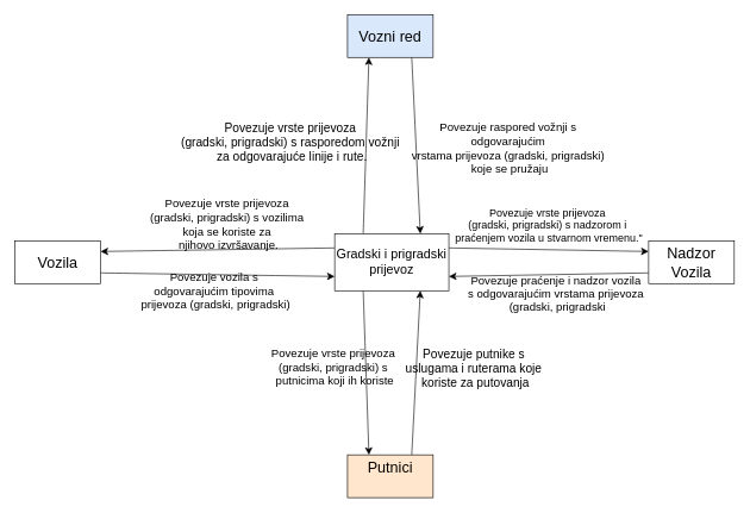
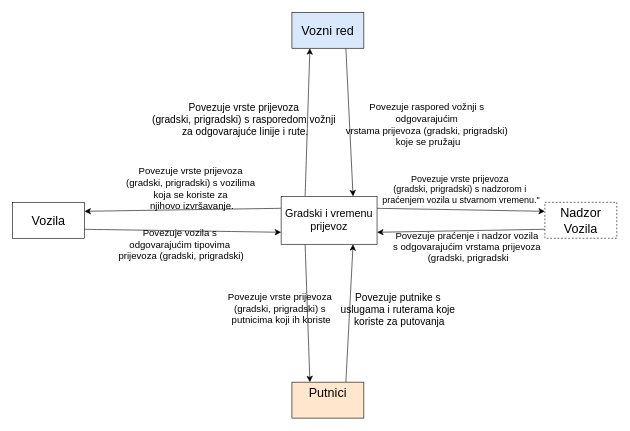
  <mxCell id="0" />
  <mxCell id="1" parent="0" />
  <mxCell id="2" value="Povezuje vrste prijevoza&amp;nbsp;&lt;div&gt;(gradski, prigradski) s rasporedom vožnji&amp;nbsp;&lt;/div&gt;&lt;div&gt;za odgovarajuće linije i rute.&lt;br&gt;&lt;/div&gt;" style="edgeStyle=none;curved=1;rounded=0;orthogonalLoop=1;jettySize=auto;exitX=0.25;exitY=0;exitDx=0;exitDy=0;entryX=0.25;entryY=1;entryDx=0;entryDy=0;fontSize=17;startSize=8;endSize=8;html=1;align=center;labelBorderColor=none;textShadow=0;verticalAlign=middle;labelBackgroundColor=none;fontColor=default;" edge="1" parent="1" source="9" target="12"><mxGeometry x="0.001" y="104" relative="1" as="geometry"><mxPoint as="offset" /></mxGeometry></mxCell>
  <mxCell id="3" style="edgeStyle=none;curved=1;rounded=0;orthogonalLoop=1;jettySize=auto;html=1;exitX=1;exitY=0.25;exitDx=0;exitDy=0;entryX=0;entryY=0.25;entryDx=0;entryDy=0;fontSize=12;startSize=8;endSize=8;labelBackgroundColor=none;fontColor=default;" edge="1" parent="1" source="9" target="18"><mxGeometry relative="1" as="geometry" /></mxCell>
  <mxCell id="4" value="&lt;span style=&quot;font-size: 15px;&quot;&gt;Povezuje vrste prijevoza&amp;nbsp;&lt;/span&gt;&lt;div&gt;&lt;span style=&quot;font-size: 15px;&quot;&gt;(gradski, prigradski) s nadzorom i&amp;nbsp;&lt;/span&gt;&lt;/div&gt;&lt;div&gt;&lt;span style=&quot;font-size: 15px;&quot;&gt;praćenjem vozila u stvarnom vremenu.&quot;&lt;/span&gt;&lt;br&gt;&lt;/div&gt;" style="edgeLabel;html=1;align=center;verticalAlign=middle;resizable=0;points=[];fontSize=12;labelBackgroundColor=none;" vertex="1" connectable="0" parent="3"><mxGeometry x="-0.043" y="-1" relative="1" as="geometry"><mxPoint x="6" y="-36" as="offset" /></mxGeometry></mxCell>
  <mxCell id="5" style="edgeStyle=none;curved=1;rounded=0;orthogonalLoop=1;jettySize=auto;html=1;exitX=0.25;exitY=1;exitDx=0;exitDy=0;entryX=0.25;entryY=0;entryDx=0;entryDy=0;fontSize=12;startSize=8;endSize=8;labelBackgroundColor=none;fontColor=default;" edge="1" parent="1" source="9" target="21"><mxGeometry relative="1" as="geometry" /></mxCell>
  <mxCell id="6" value="&lt;font style=&quot;font-size: 16px;&quot;&gt;Povezuje vrste prijevoza&amp;nbsp;&lt;/font&gt;&lt;div style=&quot;font-size: 16px;&quot;&gt;&lt;font style=&quot;font-size: 16px;&quot;&gt;(gradski, prigradski) s&amp;nbsp;&lt;/font&gt;&lt;/div&gt;&lt;div style=&quot;font-size: 16px;&quot;&gt;&lt;font style=&quot;font-size: 16px;&quot;&gt;putnicima koji ih koriste&lt;/font&gt;&lt;/div&gt;" style="edgeLabel;html=1;align=center;verticalAlign=middle;resizable=0;points=[];fontSize=12;labelBackgroundColor=none;" vertex="1" connectable="0" parent="5"><mxGeometry x="-0.098" y="-1" relative="1" as="geometry"><mxPoint x="-43" y="3" as="offset" /></mxGeometry></mxCell>
  <mxCell id="7" style="edgeStyle=none;curved=1;rounded=0;orthogonalLoop=1;jettySize=auto;html=1;exitX=0;exitY=0.25;exitDx=0;exitDy=0;entryX=1;entryY=0.25;entryDx=0;entryDy=0;fontSize=12;startSize=8;endSize=8;labelBackgroundColor=none;fontColor=default;" edge="1" parent="1" source="9" target="15"><mxGeometry relative="1" as="geometry" /></mxCell>
  <mxCell id="8" value="&lt;font style=&quot;font-size: 16px;&quot;&gt;Povezuje vrste prijevoza&amp;nbsp;&lt;/font&gt;&lt;div style=&quot;font-size: 16px;&quot;&gt;&lt;font style=&quot;font-size: 16px;&quot;&gt;(gradski, prigradski) s vozilima&amp;nbsp;&lt;/font&gt;&lt;/div&gt;&lt;div style=&quot;font-size: 16px;&quot;&gt;&lt;font style=&quot;font-size: 16px;&quot;&gt;koja se koriste za&amp;nbsp;&lt;/font&gt;&lt;/div&gt;&lt;div style=&quot;font-size: 16px;&quot;&gt;njihovo izvršavanje.&lt;/div&gt;" style="edgeLabel;html=1;align=center;verticalAlign=middle;resizable=0;points=[];fontSize=12;labelBackgroundColor=none;" vertex="1" connectable="0" parent="7"><mxGeometry x="-0.074" y="2" relative="1" as="geometry"><mxPoint x="2" y="-38" as="offset" /></mxGeometry></mxCell>
- <mxCell id="9" value="&lt;font style=&quot;font-size: 18px;&quot;&gt;Gradski i prigradski prijevoz&lt;/font&gt;" style="rounded=0;whiteSpace=wrap;html=1;labelBackgroundColor=none;" vertex="1" parent="1"><mxGeometry x="468" y="327" width="160" height="80" as="geometry" /></mxCell>
+ <mxCell id="9" value="&lt;font style=&quot;font-size: 18px;&quot;&gt;Gradski i vremenu prijevoz&lt;/font&gt;" style="rounded=0;whiteSpace=wrap;html=1;labelBackgroundColor=none;" vertex="1" parent="1"><mxGeometry x="468" y="327" width="160" height="80" as="geometry" /></mxCell>
  <mxCell id="10" style="edgeStyle=none;curved=1;rounded=0;orthogonalLoop=1;jettySize=auto;html=1;exitX=0.75;exitY=1;exitDx=0;exitDy=0;entryX=0.75;entryY=0;entryDx=0;entryDy=0;fontSize=12;startSize=8;endSize=8;labelBackgroundColor=none;fontColor=default;" edge="1" parent="1" source="12" target="9"><mxGeometry relative="1" as="geometry" /></mxCell>
  <mxCell id="11" value="&lt;span style=&quot;font-size: 16px;&quot;&gt;Povezuje raspored vožnji s&amp;nbsp;&lt;/span&gt;&lt;div&gt;&lt;span style=&quot;font-size: 16px;&quot;&gt;odgovarajućim&amp;nbsp;&lt;/span&gt;&lt;/div&gt;&lt;div&gt;&lt;span style=&quot;font-size: 16px;&quot;&gt;vrstama prijevoza (gradski, prigradski)&amp;nbsp;&lt;/span&gt;&lt;/div&gt;&lt;div&gt;&lt;span style=&quot;font-size: 16px;&quot;&gt;koje se pružaju&lt;/span&gt;&lt;br&gt;&lt;/div&gt;" style="edgeLabel;html=1;align=center;verticalAlign=middle;resizable=0;points=[];fontSize=12;labelBackgroundColor=none;" vertex="1" connectable="0" parent="10"><mxGeometry x="-0.191" relative="1" as="geometry"><mxPoint x="132" y="27" as="offset" /></mxGeometry></mxCell>
  <mxCell id="12" value="&lt;font style=&quot;font-size: 21px;&quot;&gt;Vozni red&lt;/font&gt;" style="rounded=0;whiteSpace=wrap;html=1;labelBackgroundColor=none;fillColor=#dae8fc;" vertex="1" parent="1"><mxGeometry x="486" y="20" width="120" height="60" as="geometry" /></mxCell>
  <mxCell id="13" style="edgeStyle=none;curved=1;rounded=0;orthogonalLoop=1;jettySize=auto;html=1;exitX=1;exitY=0.75;exitDx=0;exitDy=0;entryX=0;entryY=0.75;entryDx=0;entryDy=0;fontSize=12;startSize=8;endSize=8;labelBackgroundColor=none;fontColor=default;" edge="1" parent="1" source="15" target="9"><mxGeometry relative="1" as="geometry" /></mxCell>
  <mxCell id="14" value="&lt;font style=&quot;font-size: 16px;&quot;&gt;Povezuje vozila s&amp;nbsp;&lt;/font&gt;&lt;div style=&quot;font-size: 16px;&quot;&gt;&lt;font style=&quot;font-size: 16px;&quot;&gt;odgovarajućim tipovima&amp;nbsp;&lt;/font&gt;&lt;/div&gt;&lt;div style=&quot;font-size: 16px;&quot;&gt;&lt;font style=&quot;font-size: 16px;&quot;&gt;prijevoza (gradski, prigradski)&lt;/font&gt;&lt;/div&gt;" style="edgeLabel;html=1;align=center;verticalAlign=middle;resizable=0;points=[];fontSize=12;labelBackgroundColor=none;" vertex="1" connectable="0" parent="13"><mxGeometry x="0.002" y="-3" relative="1" as="geometry"><mxPoint x="-3" y="19" as="offset" /></mxGeometry></mxCell>
  <mxCell id="15" value="&lt;font style=&quot;font-size: 21px;&quot;&gt;Vozila&lt;/font&gt;&lt;span style=&quot;color: rgba(0, 0, 0, 0); font-family: monospace; font-size: 0px; text-align: start; text-wrap: nowrap;&quot;&gt;%3CmxGraphModel%3E%3Croot%3E%3CmxCell%20id%3D%220%22%2F%3E%3CmxCell%20id%3D%221%22%20parent%3D%220%22%2F%3E%3CmxCell%20id%3D%222%22%20value%3D%22%26lt%3Bfont%20style%3D%26quot%3Bfont-size%3A%2021px%3B%26quot%3B%26gt%3BRute%26lt%3B%2Ffont%26gt%3B%22%20style%3D%22rounded%3D0%3BwhiteSpace%3Dwrap%3Bhtml%3D1%3B%22%20vertex%3D%221%22%20parent%3D%221%22%3E%3CmxGeometry%20x%3D%2251%22%20y%3D%22-198%22%20width%3D%22120%22%20height%3D%2260%22%20as%3D%22geometry%22%2F%3E%3C%2FmxCell%3E%3C%2Froot%3E%3C%2FmxGraphModel%3E&lt;/span&gt;" style="rounded=0;whiteSpace=wrap;html=1;labelBackgroundColor=none;" vertex="1" parent="1"><mxGeometry x="20" y="337" width="120" height="60" as="geometry" /></mxCell>
  <mxCell id="16" style="edgeStyle=none;curved=1;rounded=0;orthogonalLoop=1;jettySize=auto;html=1;exitX=0;exitY=0.75;exitDx=0;exitDy=0;entryX=1;entryY=0.75;entryDx=0;entryDy=0;fontSize=12;startSize=8;endSize=8;labelBackgroundColor=none;fontColor=default;" edge="1" parent="1" source="18" target="9"><mxGeometry relative="1" as="geometry" /></mxCell>
  <mxCell id="17" value="&lt;span style=&quot;font-size: 16px;&quot;&gt;Povezuje praćenje i nadzor vozila&amp;nbsp;&lt;/span&gt;&lt;div&gt;&lt;span style=&quot;font-size: 16px;&quot;&gt;s odgovarajućim vrstama prijevoza&amp;nbsp;&lt;/span&gt;&lt;/div&gt;&lt;div&gt;&lt;span style=&quot;font-size: 16px;&quot;&gt;(gradski, prigradski&lt;/span&gt;&lt;br&gt;&lt;/div&gt;" style="edgeLabel;html=1;align=center;verticalAlign=middle;resizable=0;points=[];fontSize=12;labelBackgroundColor=none;" vertex="1" connectable="0" parent="16"><mxGeometry x="-0.133" y="1" relative="1" as="geometry"><mxPoint x="-8" y="25" as="offset" /></mxGeometry></mxCell>
- <mxCell id="18" value="&lt;font style=&quot;font-size: 21px;&quot;&gt;Nadzor Vozila&lt;/font&gt;" style="rounded=0;whiteSpace=wrap;html=1;labelBackgroundColor=none;" vertex="1" parent="1"><mxGeometry x="908" y="337" width="120" height="60" as="geometry" /></mxCell>
+ <mxCell id="18" value="&lt;font style=&quot;font-size: 21px;&quot;&gt;Nadzor Vozila&lt;/font&gt;" style="rounded=0;whiteSpace=wrap;html=1;labelBackgroundColor=none;dashed=1;" vertex="1" parent="1"><mxGeometry x="908" y="337" width="120" height="60" as="geometry" /></mxCell>
  <mxCell id="19" style="edgeStyle=none;curved=1;rounded=0;orthogonalLoop=1;jettySize=auto;html=1;exitX=0.75;exitY=0;exitDx=0;exitDy=0;entryX=0.75;entryY=1;entryDx=0;entryDy=0;fontSize=12;startSize=8;endSize=8;labelBackgroundColor=none;fontColor=default;" edge="1" parent="1" source="21" target="9"><mxGeometry relative="1" as="geometry" /></mxCell>
  <mxCell id="20" value="&lt;font style=&quot;font-size: 17px;&quot;&gt;Povezuje putnike s&amp;nbsp;&lt;/font&gt;&lt;div style=&quot;font-size: 17px;&quot;&gt;&lt;font style=&quot;font-size: 17px;&quot;&gt;uslugama i ruterama koje&amp;nbsp;&lt;/font&gt;&lt;/div&gt;&lt;div style=&quot;font-size: 17px;&quot;&gt;&lt;font style=&quot;font-size: 17px;&quot;&gt;koriste za putovanja&lt;/font&gt;&lt;/div&gt;" style="edgeLabel;html=1;align=center;verticalAlign=middle;resizable=0;points=[];fontSize=12;labelBackgroundColor=none;" vertex="1" connectable="0" parent="19"><mxGeometry x="0.215" y="1" relative="1" as="geometry"><mxPoint x="82" y="19" as="offset" /></mxGeometry></mxCell>
  <mxCell id="21" value="&lt;span style=&quot;font-size: 21px;&quot;&gt;Putnici&lt;/span&gt;&lt;div&gt;&lt;span style=&quot;font-size: 21px;&quot;&gt;&lt;br&gt;&lt;/span&gt;&lt;/div&gt;" style="rounded=0;whiteSpace=wrap;html=1;labelBackgroundColor=none;fillColor=#ffe6cc;" vertex="1" parent="1"><mxGeometry x="486" y="637" width="120" height="60" as="geometry" /></mxCell>
